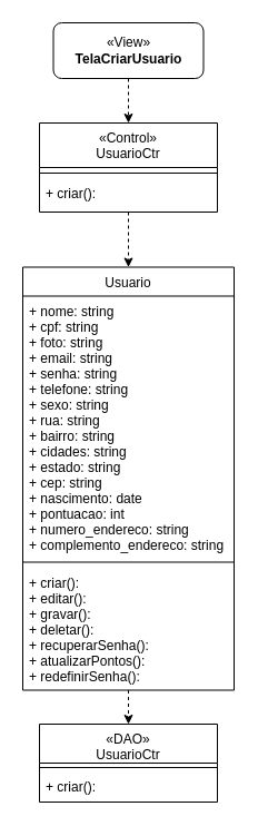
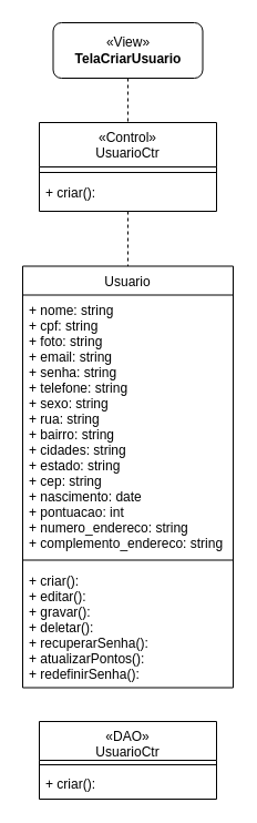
  <mxCell id="0" />
  <mxCell id="1" parent="0" />
- <mxCell id="2" style="edgeStyle=orthogonalEdgeStyle;rounded=0;orthogonalLoop=1;jettySize=auto;html=1;exitX=0.5;exitY=1;exitDx=0;exitDy=0;entryX=0.5;entryY=0;entryDx=0;entryDy=0;dashed=1;" parent="1" source="3" target="7" edge="1"><mxGeometry relative="1" as="geometry" /></mxCell>
  <mxCell id="3" value="Usuario" style="swimlane;fontStyle=0;align=center;verticalAlign=top;childLayout=stackLayout;horizontal=1;startSize=26;horizontalStack=0;resizeParent=1;resizeLast=0;collapsible=1;marginBottom=0;rounded=0;shadow=0;strokeWidth=1;" parent="1" vertex="1"><mxGeometry x="20" y="239.5" width="190" height="380" as="geometry"><mxRectangle x="340" y="380" width="170" height="26" as="alternateBounds" /></mxGeometry></mxCell>
  <mxCell id="4" value="+ nome: string&#10;+ cpf: string&#10;+ foto: string&#10;+ email: string&#10;+ senha: string&#10;+ telefone: string&#10;+ sexo: string&#10;+ rua: string&#10;+ bairro: string&#10;+ cidades: string&#10;+ estado: string&#10;+ cep: string&#10;+ nascimento: date&#10;+ pontuacao: int&#10;+ numero_endereco: string&#10;+ complemento_endereco: string" style="text;align=left;verticalAlign=top;spacingLeft=4;spacingRight=4;overflow=hidden;rotatable=0;points=[[0,0.5],[1,0.5]];portConstraint=eastwest;" parent="3" vertex="1"><mxGeometry y="26" width="190" height="234" as="geometry" /></mxCell>
  <mxCell id="5" value="" style="line;html=1;strokeWidth=1;align=left;verticalAlign=middle;spacingTop=-1;spacingLeft=3;spacingRight=3;rotatable=0;labelPosition=right;points=[];portConstraint=eastwest;" parent="3" vertex="1"><mxGeometry y="260" width="190" height="10" as="geometry" /></mxCell>
  <mxCell id="6" value="+ criar():&#10;+ editar(): &#10;+ gravar():&#10;+ deletar(): &#10;+ recuperarSenha():&#10;+ atualizarPontos():&#10;+ redefinirSenha():" style="text;align=left;verticalAlign=top;spacingLeft=4;spacingRight=4;overflow=hidden;rotatable=0;points=[[0,0.5],[1,0.5]];portConstraint=eastwest;" parent="3" vertex="1"><mxGeometry y="270" width="190" height="110" as="geometry" /></mxCell>
  <mxCell id="7" value="«DAO»&#10;UsuarioCtr&#10;" style="swimlane;fontStyle=0;align=center;verticalAlign=top;childLayout=stackLayout;horizontal=1;startSize=35;horizontalStack=0;resizeParent=1;resizeLast=0;collapsible=1;marginBottom=0;rounded=0;shadow=0;strokeWidth=1;" parent="1" vertex="1"><mxGeometry x="35" y="650" width="160" height="70" as="geometry"><mxRectangle x="340" y="380" width="170" height="26" as="alternateBounds" /></mxGeometry></mxCell>
  <mxCell id="8" value="" style="line;html=1;strokeWidth=1;align=left;verticalAlign=middle;spacingTop=-1;spacingLeft=3;spacingRight=3;rotatable=0;labelPosition=right;points=[];portConstraint=eastwest;" parent="7" vertex="1"><mxGeometry y="35" width="160" height="8" as="geometry" /></mxCell>
  <mxCell id="9" value="+ criar():" style="text;align=left;verticalAlign=top;spacingLeft=4;spacingRight=4;overflow=hidden;rotatable=0;points=[[0,0.5],[1,0.5]];portConstraint=eastwest;" parent="7" vertex="1"><mxGeometry y="43" width="160" height="27" as="geometry" /></mxCell>
- <mxCell id="10" style="edgeStyle=orthogonalEdgeStyle;rounded=0;orthogonalLoop=1;jettySize=auto;html=1;entryX=0.5;entryY=0;entryDx=0;entryDy=0;dashed=1;" parent="1" source="11" target="13" edge="1"><mxGeometry relative="1" as="geometry"><mxPoint x="170" y="85" as="targetPoint" /></mxGeometry></mxCell>
+ <mxCell id="10" style="edgeStyle=orthogonalEdgeStyle;rounded=0;orthogonalLoop=1;jettySize=auto;html=1;entryX=0.5;entryY=0;entryDx=0;entryDy=0;dashed=1;endArrow=none;" parent="1" source="11" target="13" edge="1"><mxGeometry relative="1" as="geometry"><mxPoint x="170" y="85" as="targetPoint" /></mxGeometry></mxCell>
  <mxCell id="11" value="«View»&lt;br&gt;&lt;b&gt;TelaCriarUsuario&lt;br&gt;&lt;/b&gt;" style="html=1;whiteSpace=wrap;rounded=1;" parent="1" vertex="1"><mxGeometry x="47.5" y="20" width="135" height="50" as="geometry" /></mxCell>
- <mxCell id="12" style="edgeStyle=orthogonalEdgeStyle;rounded=0;orthogonalLoop=1;jettySize=auto;html=1;exitX=0.5;exitY=1;exitDx=0;exitDy=0;dashed=1;entryX=0.5;entryY=0;entryDx=0;entryDy=0;" parent="1" source="13" target="3" edge="1"><mxGeometry relative="1" as="geometry"><mxPoint x="142.5" y="110" as="sourcePoint" /><mxPoint x="100" y="260" as="targetPoint" /></mxGeometry></mxCell>
+ <mxCell id="12" style="edgeStyle=orthogonalEdgeStyle;rounded=0;orthogonalLoop=1;jettySize=auto;html=1;exitX=0.5;exitY=1;exitDx=0;exitDy=0;dashed=1;entryX=0.5;entryY=0;entryDx=0;entryDy=0;endArrow=none;" parent="1" source="13" target="3" edge="1"><mxGeometry relative="1" as="geometry"><mxPoint x="142.5" y="110" as="sourcePoint" /><mxPoint x="100" y="260" as="targetPoint" /></mxGeometry></mxCell>
  <mxCell id="13" value="«Control»&#10;UsuarioCtr" style="swimlane;fontStyle=0;align=center;verticalAlign=top;childLayout=stackLayout;horizontal=1;startSize=40;horizontalStack=0;resizeParent=1;resizeLast=0;collapsible=1;marginBottom=0;rounded=0;shadow=0;strokeWidth=1;" parent="1" vertex="1"><mxGeometry x="35" y="110" width="160" height="80" as="geometry"><mxRectangle x="340" y="380" width="170" height="26" as="alternateBounds" /></mxGeometry></mxCell>
  <mxCell id="14" value="" style="line;html=1;strokeWidth=1;align=left;verticalAlign=middle;spacingTop=-1;spacingLeft=3;spacingRight=3;rotatable=0;labelPosition=right;points=[];portConstraint=eastwest;" parent="13" vertex="1"><mxGeometry y="40" width="160" height="10" as="geometry" /></mxCell>
  <mxCell id="15" value="+ criar():&#10;" style="text;align=left;verticalAlign=top;spacingLeft=4;spacingRight=4;overflow=hidden;rotatable=0;points=[[0,0.5],[1,0.5]];portConstraint=eastwest;" parent="13" vertex="1"><mxGeometry y="50" width="160" height="30" as="geometry" /></mxCell>
